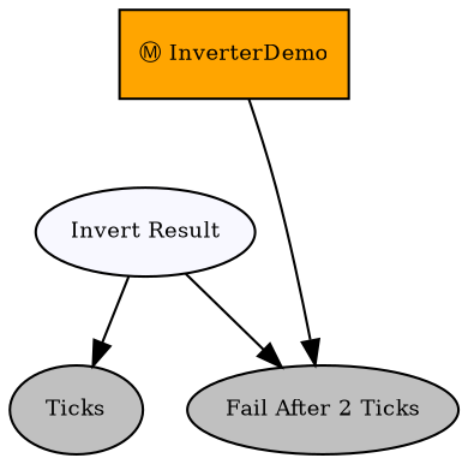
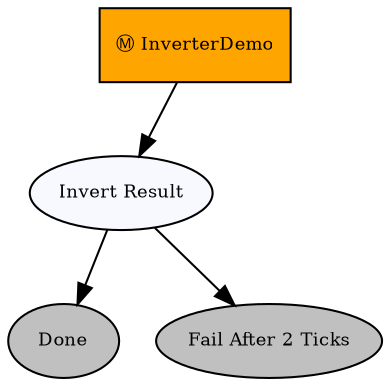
  digraph {
    fontname="times-roman"
    ordering=out
    node [fillcolor=gray fontcolor=black fontname="times-roman" fontsize=9 shape=ellipse style=filled]
    edge [fontname="times-roman"]
    n1 [fillcolor=orange label="Ⓜ InverterDemo" shape=box]
    n2 [fillcolor=ghostwhite label="Invert Result"]
-   n3 [label=Ticks]
+   n3 [label=Done]
    n4 [label="Fail After 2 Ticks"]
-   n1 -> n4
+   n1 -> n2
    n2 -> n3
    n2 -> n4
  }
